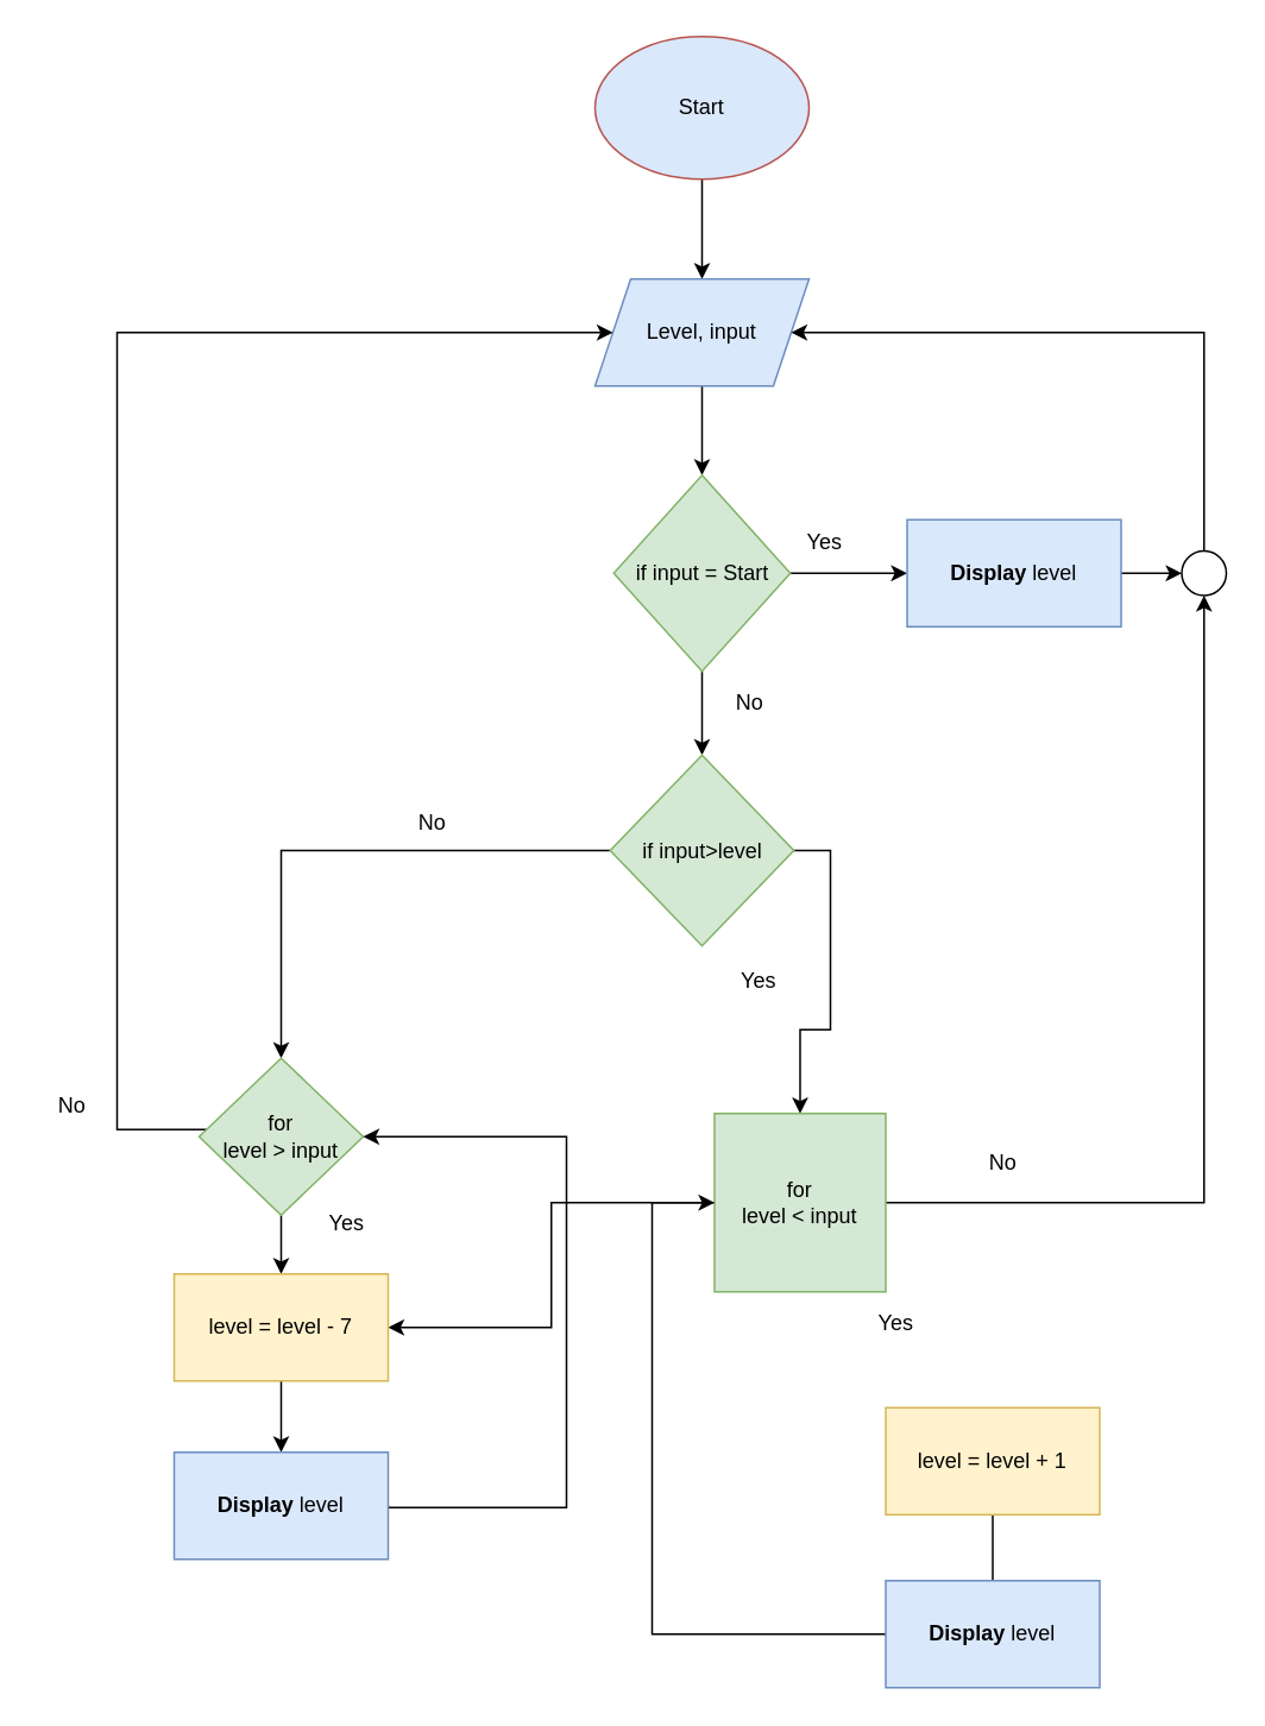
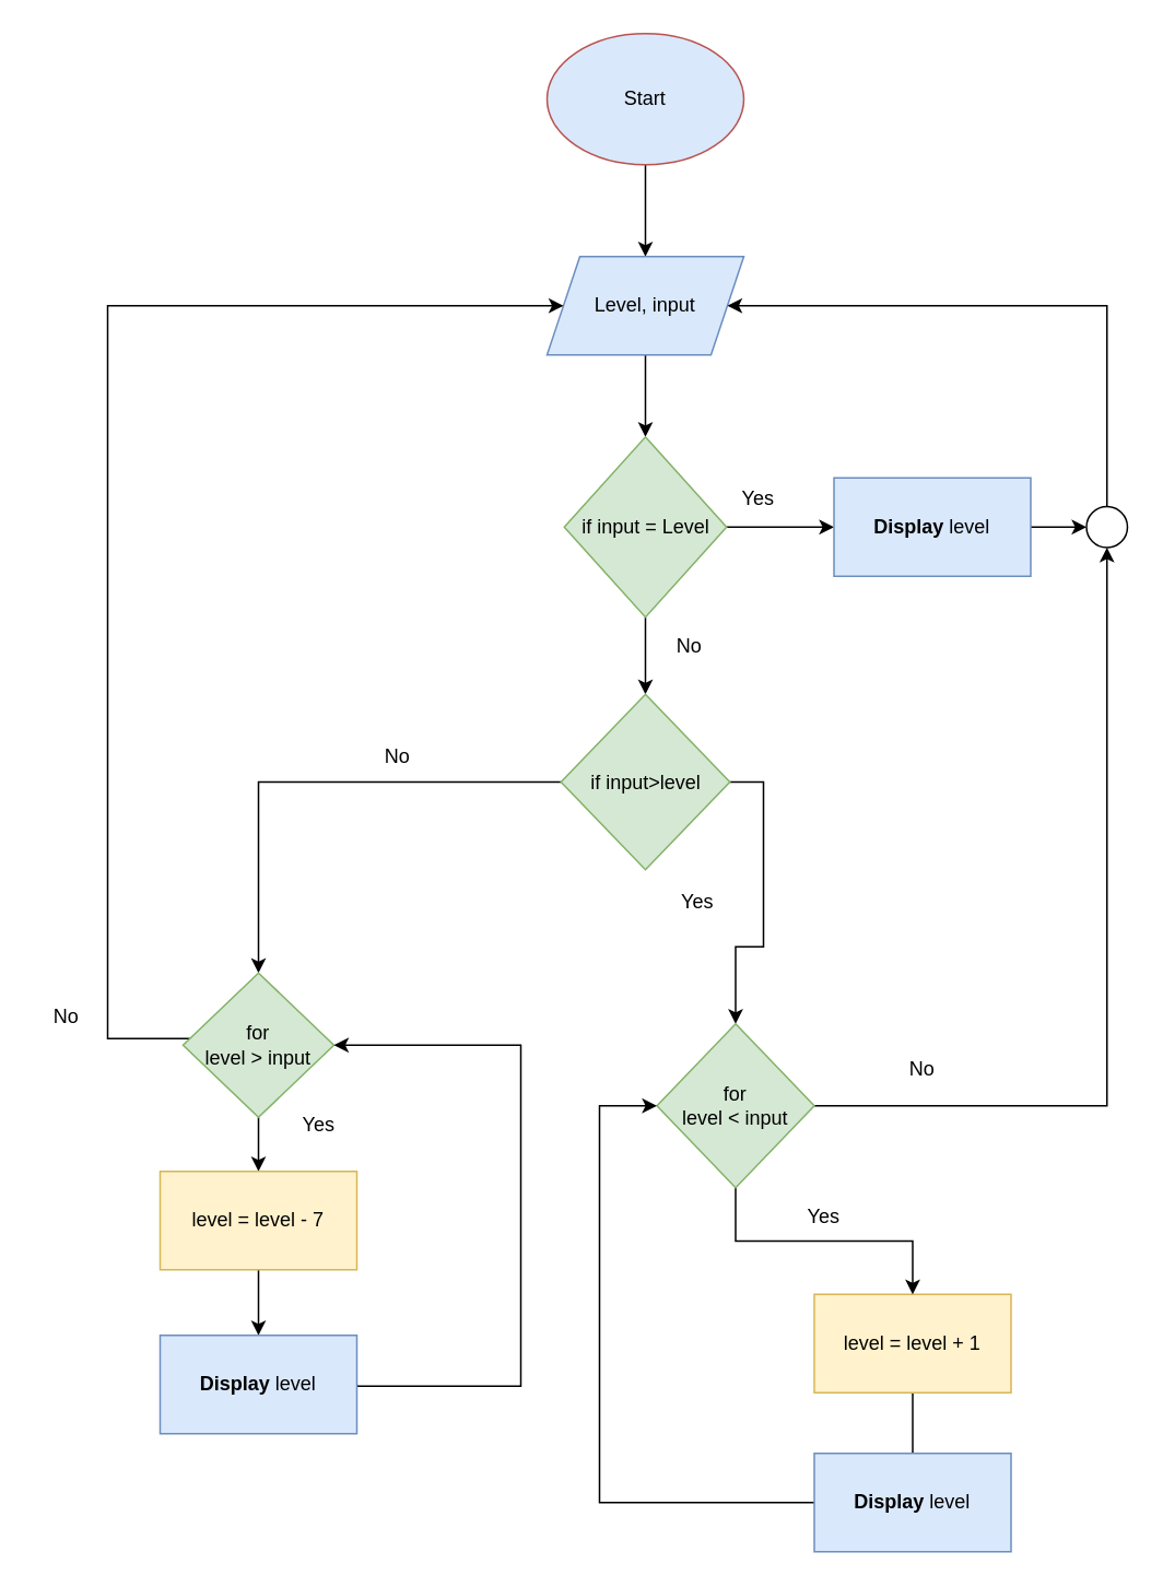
  <mxCell id="0" />
  <mxCell id="1" parent="0" />
  <mxCell id="2" value="" style="edgeStyle=orthogonalEdgeStyle;rounded=0;orthogonalLoop=1;jettySize=auto;html=1;" parent="1" source="3" target="5" edge="1"><mxGeometry relative="1" as="geometry" /></mxCell>
  <mxCell id="3" value="Start" style="ellipse;whiteSpace=wrap;html=1;fillColor=#dae8fc;strokeColor=#b85450;" parent="1" vertex="1"><mxGeometry x="333" y="20" width="120" height="80" as="geometry" /></mxCell>
  <mxCell id="4" value="" style="edgeStyle=orthogonalEdgeStyle;rounded=0;orthogonalLoop=1;jettySize=auto;html=1;" parent="1" source="5" target="8" edge="1"><mxGeometry relative="1" as="geometry" /></mxCell>
  <mxCell id="5" value="Level, input" style="shape=parallelogram;perimeter=parallelogramPerimeter;whiteSpace=wrap;html=1;fixedSize=1;fillColor=#dae8fc;strokeColor=#6c8ebf;" parent="1" vertex="1"><mxGeometry x="333" y="156" width="120" height="60" as="geometry" /></mxCell>
  <mxCell id="6" value="" style="edgeStyle=orthogonalEdgeStyle;rounded=0;orthogonalLoop=1;jettySize=auto;html=1;" parent="1" source="8" target="12" edge="1"><mxGeometry relative="1" as="geometry" /></mxCell>
  <mxCell id="7" value="" style="edgeStyle=orthogonalEdgeStyle;rounded=0;orthogonalLoop=1;jettySize=auto;html=1;" edge="1" parent="1" source="8" target="37"><mxGeometry relative="1" as="geometry" /></mxCell>
- <mxCell id="8" value="if input = Start" style="rhombus;whiteSpace=wrap;html=1;fillColor=#d5e8d4;strokeColor=#82b366;" parent="1" vertex="1"><mxGeometry x="343.5" y="266" width="99" height="110" as="geometry" /></mxCell>
+ <mxCell id="8" value="if input = Level" style="rhombus;whiteSpace=wrap;html=1;fillColor=#d5e8d4;strokeColor=#82b366;" parent="1" vertex="1"><mxGeometry x="343.5" y="266" width="99" height="110" as="geometry" /></mxCell>
  <mxCell id="9" value="Yes" style="text;html=1;strokeColor=none;fillColor=none;align=center;verticalAlign=middle;whiteSpace=wrap;rounded=0;" parent="1" vertex="1"><mxGeometry x="442" y="294" width="40" height="20" as="geometry" /></mxCell>
  <mxCell id="10" value="" style="edgeStyle=orthogonalEdgeStyle;rounded=0;orthogonalLoop=1;jettySize=auto;html=1;" parent="1" source="12" target="19" edge="1"><mxGeometry relative="1" as="geometry"><Array as="points"><mxPoint x="465" y="477" /><mxPoint x="465" y="577" /><mxPoint x="448" y="577" /></Array></mxGeometry></mxCell>
  <mxCell id="11" value="" style="edgeStyle=orthogonalEdgeStyle;rounded=0;orthogonalLoop=1;jettySize=auto;html=1;" parent="1" source="12" target="23" edge="1"><mxGeometry relative="1" as="geometry" /></mxCell>
  <mxCell id="12" value="if input&amp;gt;level" style="rhombus;whiteSpace=wrap;html=1;fillColor=#d5e8d4;strokeColor=#82b366;" parent="1" vertex="1"><mxGeometry x="341.5" y="423" width="103" height="107" as="geometry" /></mxCell>
  <mxCell id="13" value="" style="edgeStyle=orthogonalEdgeStyle;rounded=0;orthogonalLoop=1;jettySize=auto;html=1;" parent="1" source="14" edge="1"><mxGeometry relative="1" as="geometry"><mxPoint x="556" y="904" as="targetPoint" /></mxGeometry></mxCell>
  <mxCell id="14" value="level = level + 1" style="rounded=0;whiteSpace=wrap;html=1;fillColor=#fff2cc;strokeColor=#d6b656;" parent="1" vertex="1"><mxGeometry x="496" y="789" width="120" height="60" as="geometry" /></mxCell>
  <mxCell id="15" value="No" style="text;html=1;strokeColor=none;fillColor=none;align=center;verticalAlign=middle;whiteSpace=wrap;rounded=0;" parent="1" vertex="1"><mxGeometry x="400" y="384" width="40" height="20" as="geometry" /></mxCell>
  <mxCell id="16" value="Yes" style="text;html=1;strokeColor=none;fillColor=none;align=center;verticalAlign=middle;whiteSpace=wrap;rounded=0;" parent="1" vertex="1"><mxGeometry x="404.5" y="540" width="40" height="20" as="geometry" /></mxCell>
- <mxCell id="17" value="" style="edgeStyle=orthogonalEdgeStyle;rounded=0;orthogonalLoop=1;jettySize=auto;html=1;" parent="1" source="19" target="26" edge="1"><mxGeometry relative="1" as="geometry" /></mxCell>
+ <mxCell id="17" value="" style="edgeStyle=orthogonalEdgeStyle;rounded=0;orthogonalLoop=1;jettySize=auto;html=1;" parent="1" source="19" target="14" edge="1"><mxGeometry relative="1" as="geometry" /></mxCell>
  <mxCell id="18" style="edgeStyle=orthogonalEdgeStyle;rounded=0;orthogonalLoop=1;jettySize=auto;html=1;entryX=0.5;entryY=1;entryDx=0;entryDy=0;" edge="1" parent="1" source="19" target="34"><mxGeometry relative="1" as="geometry"><mxPoint x="527.8" y="343.4" as="targetPoint" /></mxGeometry></mxCell>
- <mxCell id="19" value="for&lt;br&gt;level &amp;lt; input" style="whiteSpace=wrap;html=1;strokeColor=#82b366;fillColor=#d5e8d4;rounded=0;" parent="1" vertex="1"><mxGeometry x="400" y="624" width="96" height="100" as="geometry" /></mxCell>
+ <mxCell id="19" value="for&lt;br&gt;level &amp;lt; input" style="rhombus;whiteSpace=wrap;html=1;strokeColor=#82b366;fillColor=#d5e8d4;" parent="1" vertex="1"><mxGeometry x="400" y="624" width="96" height="100" as="geometry" /></mxCell>
  <mxCell id="20" value="Yes" style="text;html=1;strokeColor=none;fillColor=none;align=center;verticalAlign=middle;whiteSpace=wrap;rounded=0;" parent="1" vertex="1"><mxGeometry x="482" y="732" width="40" height="20" as="geometry" /></mxCell>
  <mxCell id="21" value="" style="edgeStyle=orthogonalEdgeStyle;rounded=0;orthogonalLoop=1;jettySize=auto;html=1;" parent="1" source="23" target="26" edge="1"><mxGeometry relative="1" as="geometry" /></mxCell>
  <mxCell id="22" value="" style="edgeStyle=orthogonalEdgeStyle;rounded=0;orthogonalLoop=1;jettySize=auto;html=1;entryX=0;entryY=0.5;entryDx=0;entryDy=0;" parent="1" source="23" target="5" edge="1"><mxGeometry relative="1" as="geometry"><mxPoint x="65" y="317" as="targetPoint" /><Array as="points"><mxPoint x="65" y="633" /><mxPoint x="65" y="186" /></Array></mxGeometry></mxCell>
  <mxCell id="23" value="for&lt;br&gt;level &amp;gt; input" style="rhombus;whiteSpace=wrap;html=1;strokeColor=#82b366;fillColor=#d5e8d4;" parent="1" vertex="1"><mxGeometry x="111" y="593" width="92" height="88" as="geometry" /></mxCell>
  <mxCell id="24" value="No" style="text;html=1;strokeColor=none;fillColor=none;align=center;verticalAlign=middle;whiteSpace=wrap;rounded=0;" parent="1" vertex="1"><mxGeometry x="222" y="451" width="40" height="20" as="geometry" /></mxCell>
  <mxCell id="25" value="" style="edgeStyle=orthogonalEdgeStyle;rounded=0;orthogonalLoop=1;jettySize=auto;html=1;entryX=0.5;entryY=0;entryDx=0;entryDy=0;" parent="1" source="26" target="32" edge="1"><mxGeometry relative="1" as="geometry"><mxPoint x="216" y="807" as="targetPoint" /></mxGeometry></mxCell>
  <mxCell id="26" value="level = level - 7" style="rounded=0;whiteSpace=wrap;html=1;fillColor=#fff2cc;strokeColor=#d6b656;" parent="1" vertex="1"><mxGeometry x="97" y="714" width="120" height="60" as="geometry" /></mxCell>
  <mxCell id="27" style="edgeStyle=orthogonalEdgeStyle;rounded=0;orthogonalLoop=1;jettySize=auto;html=1;entryX=1;entryY=0.5;entryDx=0;entryDy=0;exitX=1;exitY=0.5;exitDx=0;exitDy=0;" parent="1" source="32" target="23" edge="1"><mxGeometry relative="1" as="geometry"><Array as="points"><mxPoint x="217" y="845" /><mxPoint x="317" y="845" /><mxPoint x="317" y="637" /></Array><mxPoint x="266" y="837" as="sourcePoint" /></mxGeometry></mxCell>
  <mxCell id="28" value="Yes" style="text;html=1;strokeColor=none;fillColor=none;align=center;verticalAlign=middle;whiteSpace=wrap;rounded=0;" parent="1" vertex="1"><mxGeometry x="174" y="676" width="40" height="20" as="geometry" /></mxCell>
  <mxCell id="29" style="edgeStyle=orthogonalEdgeStyle;rounded=0;orthogonalLoop=1;jettySize=auto;html=1;entryX=0;entryY=0.5;entryDx=0;entryDy=0;" edge="1" parent="1" source="30" target="19"><mxGeometry relative="1" as="geometry"><Array as="points"><mxPoint x="365" y="916" /><mxPoint x="365" y="674" /></Array></mxGeometry></mxCell>
  <mxCell id="30" value="&lt;b&gt;Display &lt;/b&gt;level" style="rounded=0;whiteSpace=wrap;html=1;fillColor=#dae8fc;strokeColor=#6c8ebf;" vertex="1" parent="1"><mxGeometry x="496" y="886" width="120" height="60" as="geometry" /></mxCell>
  <mxCell id="31" value="No" style="text;html=1;strokeColor=none;fillColor=none;align=center;verticalAlign=middle;whiteSpace=wrap;rounded=0;" vertex="1" parent="1"><mxGeometry x="20" y="610" width="40" height="20" as="geometry" /></mxCell>
  <mxCell id="32" value="&lt;b&gt;Display &lt;/b&gt;level" style="rounded=0;whiteSpace=wrap;html=1;fillColor=#dae8fc;strokeColor=#6c8ebf;" vertex="1" parent="1"><mxGeometry x="97" y="814" width="120" height="60" as="geometry" /></mxCell>
  <mxCell id="33" style="edgeStyle=orthogonalEdgeStyle;rounded=0;orthogonalLoop=1;jettySize=auto;html=1;entryX=1;entryY=0.5;entryDx=0;entryDy=0;" edge="1" parent="1" source="34" target="5"><mxGeometry relative="1" as="geometry"><Array as="points"><mxPoint x="675" y="186" /></Array></mxGeometry></mxCell>
  <mxCell id="34" value="" style="ellipse;whiteSpace=wrap;html=1;aspect=fixed;" vertex="1" parent="1"><mxGeometry x="662" y="308.5" width="25" height="25" as="geometry" /></mxCell>
  <mxCell id="35" value="No" style="text;html=1;strokeColor=none;fillColor=none;align=center;verticalAlign=middle;whiteSpace=wrap;rounded=0;" vertex="1" parent="1"><mxGeometry x="542" y="642" width="40" height="20" as="geometry" /></mxCell>
  <mxCell id="36" value="" style="edgeStyle=orthogonalEdgeStyle;rounded=0;orthogonalLoop=1;jettySize=auto;html=1;" edge="1" parent="1" source="37" target="34"><mxGeometry relative="1" as="geometry" /></mxCell>
  <mxCell id="37" value="&lt;b&gt;Display &lt;/b&gt;level" style="rounded=0;whiteSpace=wrap;html=1;fillColor=#dae8fc;strokeColor=#6c8ebf;" vertex="1" parent="1"><mxGeometry x="508" y="291" width="120" height="60" as="geometry" /></mxCell>
